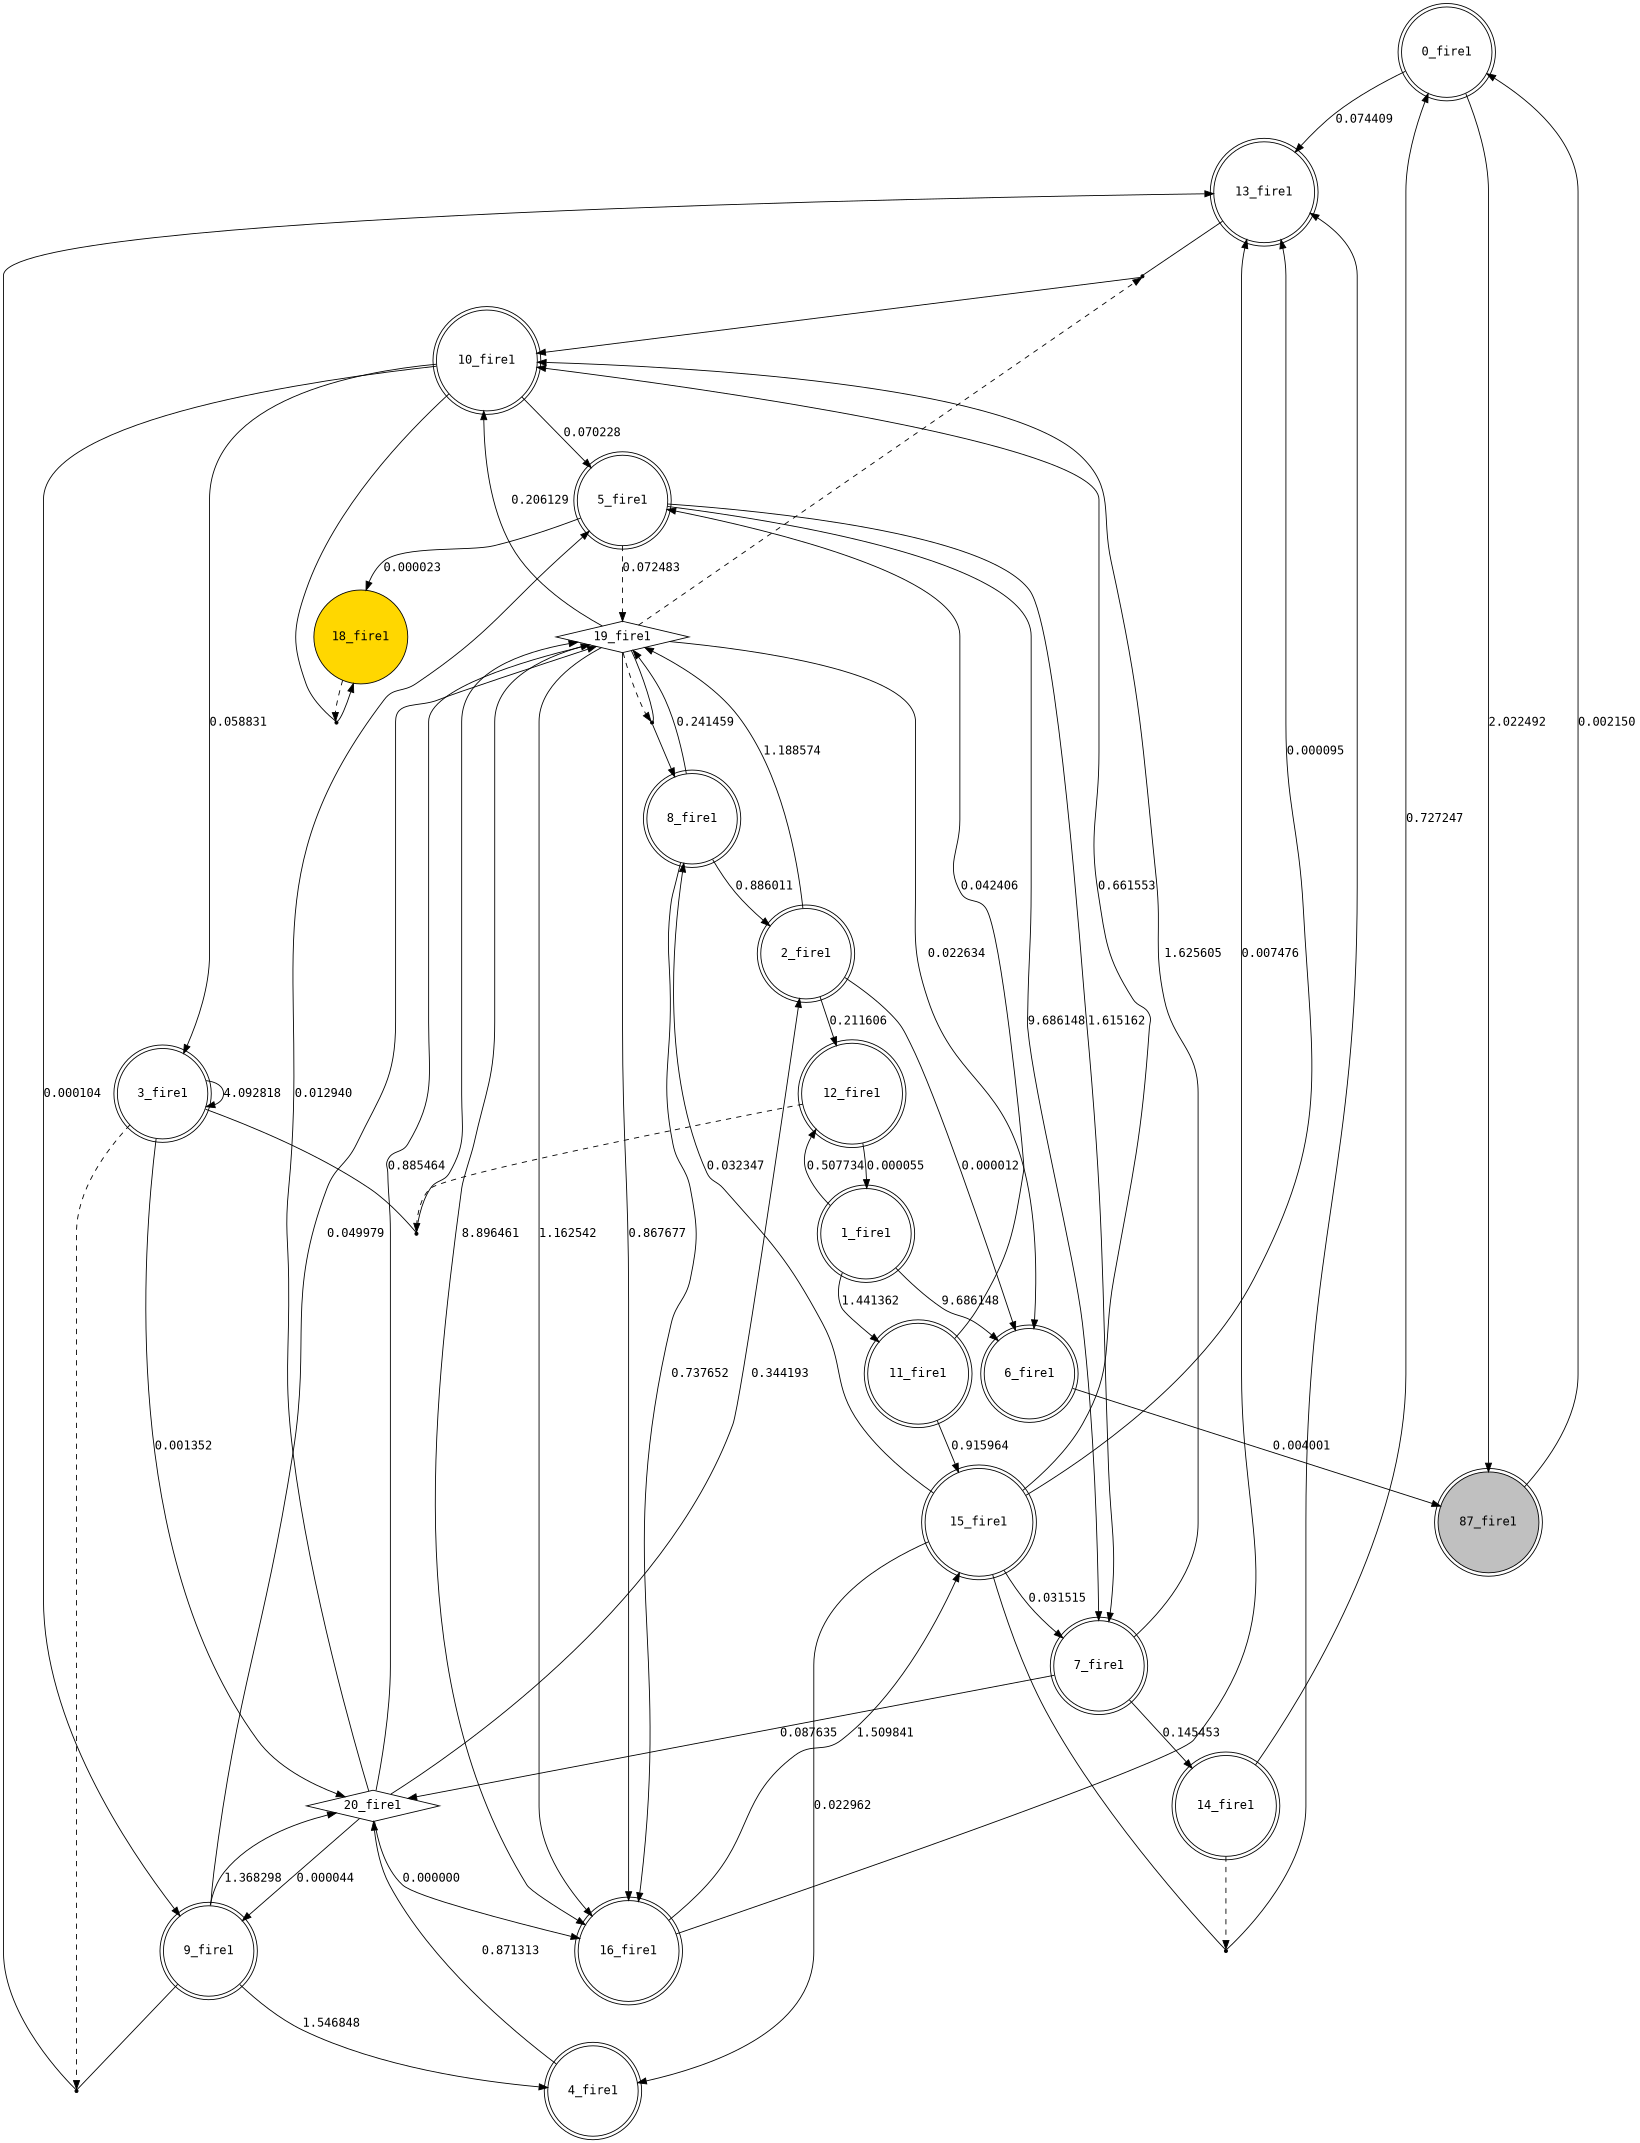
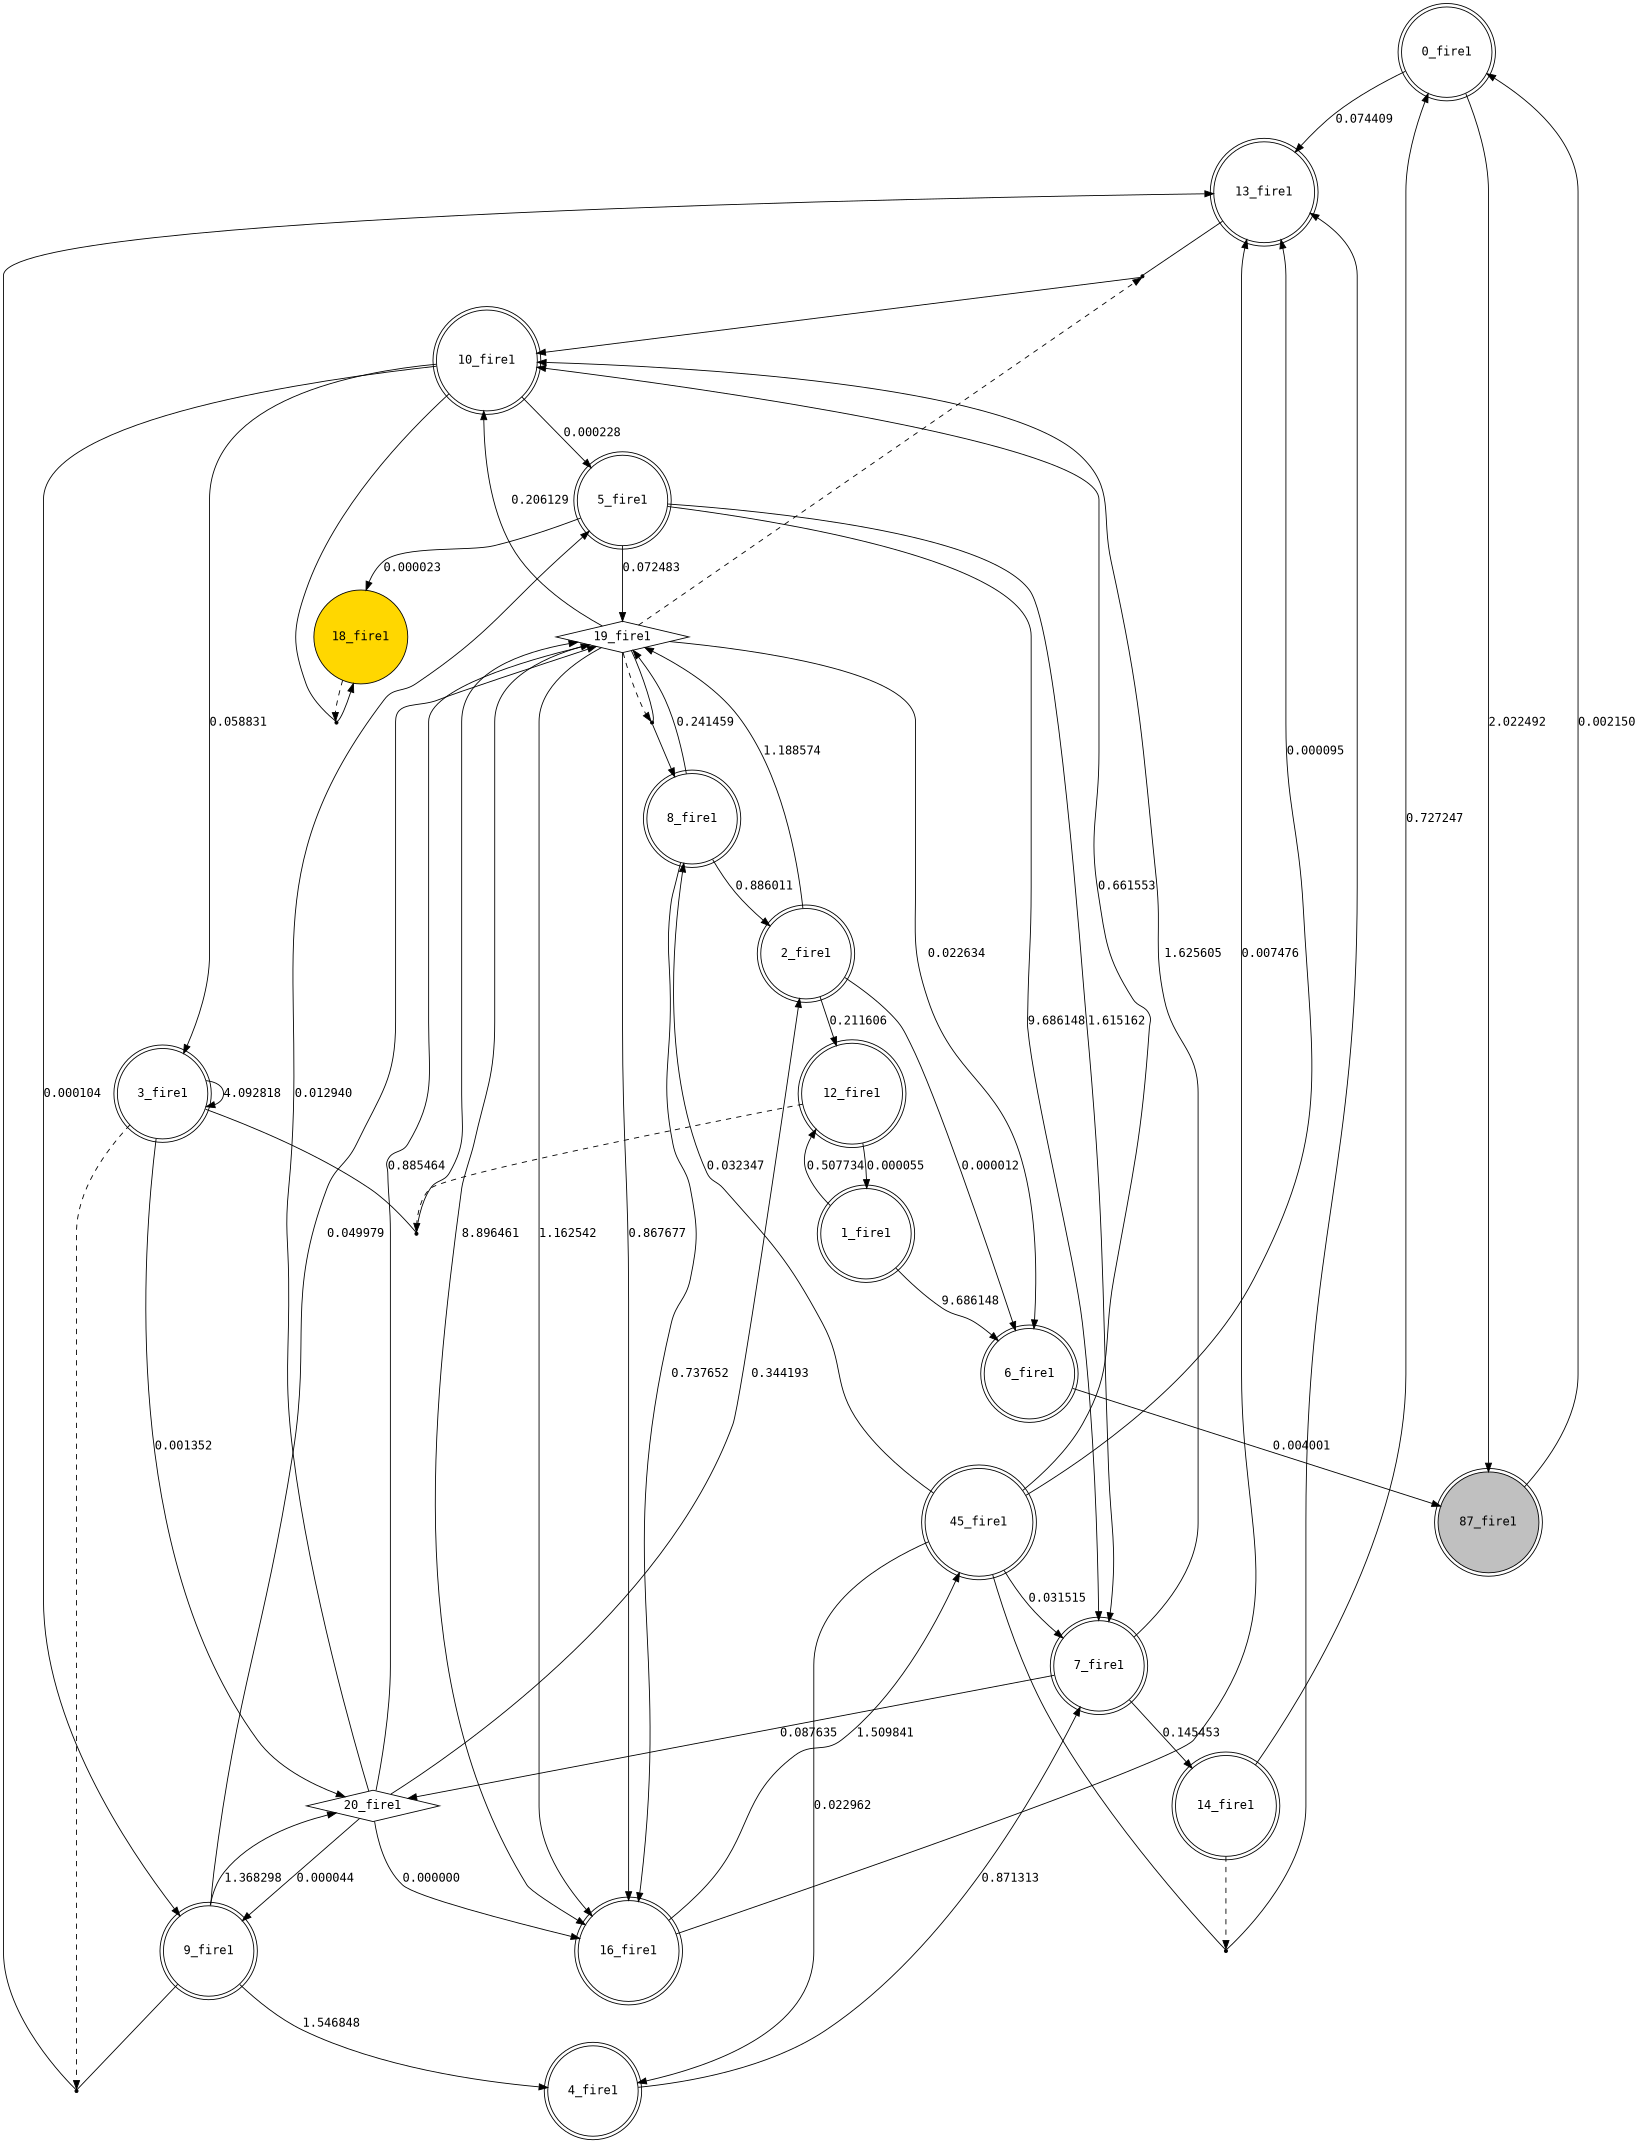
  digraph {
    fontname="DejaVu Sans Mono"
    node [fontname="DejaVu Sans Mono" shape=doublecircle]
    edge [fontname="DejaVu Sans Mono"]
    n1 [label="0_fire1"]
    n2 [label="13_fire1"]
    n3 [fillcolor=gray label="87_fire1" style=filled]
    26 [shape=point]
    n5 [label="1_fire1"]
    n6 [label="6_fire1"]
-   n7 [label="11_fire1"]
    n8 [label="12_fire1"]
    n9 [label="5_fire1"]
-   n10 [label="15_fire1"]
+   n10 [label="45_fire1"]
    22 [shape=point]
    n12 [label="2_fire1"]
    n13 [label="19_fire1" shape=diamond]
    n14 [label="10_fire1"]
    n15 [label="16_fire1"]
    25 [shape=point]
    n17 [label="3_fire1"]
    n18 [label="20_fire1" shape=diamond]
    27 [shape=point]
    n20 [label="9_fire1"]
    n21 [label="4_fire1"]
    n22 [label="7_fire1"]
    n23 [fillcolor=gold label="18_fire1" shape=circle style=filled]
    n24 [label="14_fire1"]
    23 [shape=point]
    24 [shape=point]
    n27 [label="8_fire1"]
    n1 -> n2 [label=0.074409]
    n1 -> n3 [label=2.022492]
    n2 -> 26 [dir=none]
    n3 -> n1 [label=0.002150]
    26 -> n14
    n5 -> n6 [label=9.686148]
-   n5 -> n7 [label=1.441362]
    n5 -> n8 [label=0.507734]
    n6 -> n3 [label=0.004001]
-   n7 -> n9 [label=0.042406]
-   n7 -> n10 [label=0.915964]
    n8 -> n5 [label=0.000055]
    n8 -> 22 [style=dashed]
-   n9 -> n13 [label=0.072483 style=dashed]
+   n9 -> n13 [label=0.072483]
    n9 -> n22 [label=9.686148]
    n9 -> n22 [label=1.615162]
    n9 -> n23 [label=0.000023]
    n10 -> n2 [label=0.000095]
    n10 -> n14 [label=0.661553]
    n10 -> n21 [label=0.022962]
    n10 -> n22 [label=0.031515]
    n10 -> 24 [dir=none]
    n10 -> n27 [label=0.032347]
    22 -> n13
    n12 -> n6 [label=0.000012]
    n12 -> n8 [label=0.211606]
    n12 -> n13 [label=1.188574]
    n13 -> 26 [style=dashed]
    n13 -> n6 [label=0.022634]
    n13 -> n14 [label=0.206129]
    n13 -> n15 [label=8.896461]
    n13 -> n15 [label=1.162542]
    n13 -> n15 [label=0.867677]
    n13 -> 25 [style=dashed]
    n13 -> 25 [dir=none]
-   n14 -> n9 [label=0.070228]
+   n14 -> n9 [label=0.000228]
    n14 -> n17 [label=0.058831]
    n14 -> n20 [label=0.000104]
    n14 -> 23 [dir=none]
    n15 -> n2 [label=0.007476]
    n15 -> n10 [label=1.509841]
    25 -> n27
    n17 -> 22 [dir=none]
    n17 -> n17 [label=4.092818]
    n17 -> n18 [label=0.001352]
    n17 -> 27 [style=dashed]
    n18 -> n9 [label=0.012940]
    n18 -> n12 [label=0.344193]
    n18 -> n13 [label=0.885464]
    n18 -> n15 [label=0.000000]
    n18 -> n20 [label=0.000044]
    27 -> n2
    n20 -> n13 [label=0.049979]
    n20 -> n18 [label=1.368298]
    n20 -> 27 [dir=none]
    n20 -> n21 [label=1.546848]
-   n21 -> n18 [label=0.871313]
+   n21 -> n22 [label=0.871313]
    n22 -> n14 [label=1.625605]
    n22 -> n18 [label=0.087635]
    n22 -> n24 [label=0.145453]
    n23 -> 23 [style=dashed]
    n24 -> n1 [label=0.727247]
    n24 -> 24 [style=dashed]
    23 -> n23
    24 -> n2
    n27 -> n12 [label=0.886011]
    n27 -> n13 [label=0.241459]
    n27 -> n15 [label=0.737652]
  }
